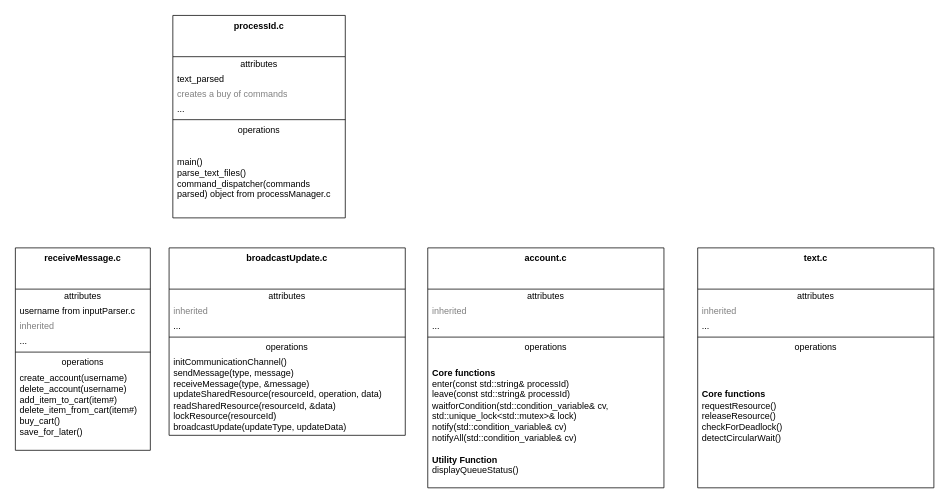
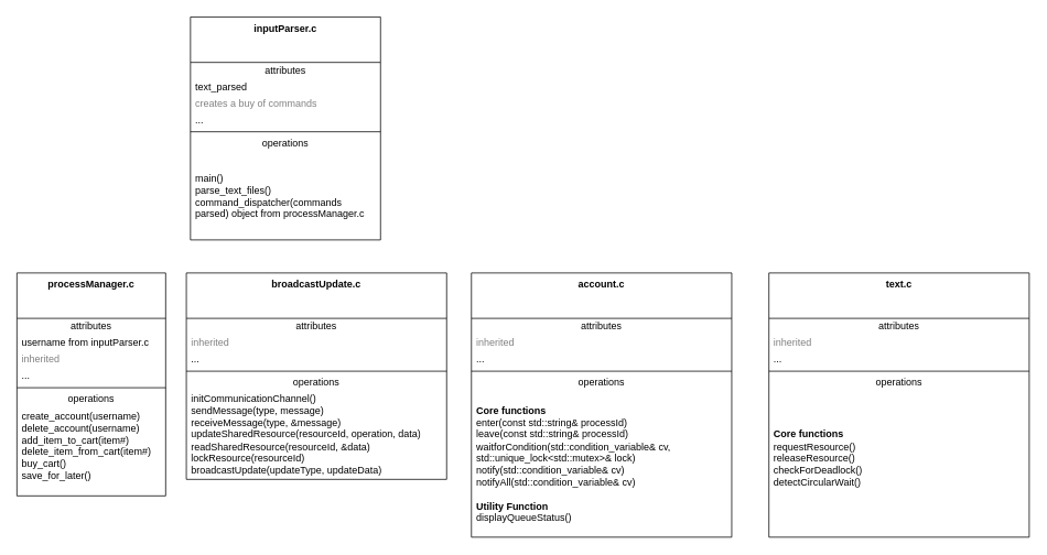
  <mxCell id="0" />
  <mxCell id="1" parent="0" />
- <mxCell id="2" value="&lt;b&gt;processId.c&lt;/b&gt;" style="swimlane;fontStyle=0;align=center;verticalAlign=top;childLayout=stackLayout;horizontal=1;startSize=55;horizontalStack=0;resizeParent=1;resizeParentMax=0;resizeLast=0;collapsible=0;marginBottom=0;html=1;whiteSpace=wrap;" vertex="1" parent="1"><mxGeometry x="230" y="20" width="230" height="270" as="geometry" /></mxCell>
+ <mxCell id="2" value="&lt;b&gt;inputParser.c&lt;/b&gt;" style="swimlane;fontStyle=0;align=center;verticalAlign=top;childLayout=stackLayout;horizontal=1;startSize=55;horizontalStack=0;resizeParent=1;resizeParentMax=0;resizeLast=0;collapsible=0;marginBottom=0;html=1;whiteSpace=wrap;" vertex="1" parent="1"><mxGeometry x="230" y="20" width="230" height="270" as="geometry" /></mxCell>
  <mxCell id="3" value="attributes" style="text;html=1;strokeColor=none;fillColor=none;align=center;verticalAlign=middle;spacingLeft=4;spacingRight=4;overflow=hidden;rotatable=0;points=[[0,0.5],[1,0.5]];portConstraint=eastwest;whiteSpace=wrap;" vertex="1" parent="2"><mxGeometry y="55" width="230" height="20" as="geometry" /></mxCell>
  <mxCell id="4" value="text_parsed" style="text;html=1;strokeColor=none;fillColor=none;align=left;verticalAlign=middle;spacingLeft=4;spacingRight=4;overflow=hidden;rotatable=0;points=[[0,0.5],[1,0.5]];portConstraint=eastwest;whiteSpace=wrap;" vertex="1" parent="2"><mxGeometry y="75" width="230" height="20" as="geometry" /></mxCell>
  <mxCell id="5" value="creates a buy of commands" style="text;html=1;strokeColor=none;fillColor=none;align=left;verticalAlign=middle;spacingLeft=4;spacingRight=4;overflow=hidden;rotatable=0;points=[[0,0.5],[1,0.5]];portConstraint=eastwest;fontColor=#808080;whiteSpace=wrap;" vertex="1" parent="2"><mxGeometry y="95" width="230" height="20" as="geometry" /></mxCell>
  <mxCell id="6" value="..." style="text;html=1;strokeColor=none;fillColor=none;align=left;verticalAlign=middle;spacingLeft=4;spacingRight=4;overflow=hidden;rotatable=0;points=[[0,0.5],[1,0.5]];portConstraint=eastwest;whiteSpace=wrap;" vertex="1" parent="2"><mxGeometry y="115" width="230" height="20" as="geometry" /></mxCell>
  <mxCell id="7" value="" style="line;strokeWidth=1;fillColor=none;align=left;verticalAlign=middle;spacingTop=-1;spacingLeft=3;spacingRight=3;rotatable=0;labelPosition=right;points=[];portConstraint=eastwest;" vertex="1" parent="2"><mxGeometry y="135" width="230" height="8" as="geometry" /></mxCell>
  <mxCell id="8" value="operations" style="text;html=1;strokeColor=none;fillColor=none;align=center;verticalAlign=middle;spacingLeft=4;spacingRight=4;overflow=hidden;rotatable=0;points=[[0,0.5],[1,0.5]];portConstraint=eastwest;whiteSpace=wrap;" vertex="1" parent="2"><mxGeometry y="143" width="230" height="20" as="geometry" /></mxCell>
  <mxCell id="9" value="main()&lt;div&gt;parse_text_files()&lt;/div&gt;&lt;div&gt;command_dispatcher(commands parsed) object from processManager.c&lt;/div&gt;" style="text;html=1;strokeColor=none;fillColor=none;align=left;verticalAlign=middle;spacingLeft=4;spacingRight=4;overflow=hidden;rotatable=0;points=[[0,0.5],[1,0.5]];portConstraint=eastwest;whiteSpace=wrap;" vertex="1" parent="2"><mxGeometry y="163" width="230" height="107" as="geometry" /></mxCell>
- <mxCell id="10" value="&lt;b&gt;receiveMessage.c&lt;/b&gt;" style="swimlane;fontStyle=0;align=center;verticalAlign=top;childLayout=stackLayout;horizontal=1;startSize=55;horizontalStack=0;resizeParent=1;resizeParentMax=0;resizeLast=0;collapsible=0;marginBottom=0;html=1;whiteSpace=wrap;" vertex="1" parent="1"><mxGeometry x="20" y="330" width="180" height="270" as="geometry" /></mxCell>
+ <mxCell id="10" value="&lt;b&gt;processManager.c&lt;/b&gt;" style="swimlane;fontStyle=0;align=center;verticalAlign=top;childLayout=stackLayout;horizontal=1;startSize=55;horizontalStack=0;resizeParent=1;resizeParentMax=0;resizeLast=0;collapsible=0;marginBottom=0;html=1;whiteSpace=wrap;" vertex="1" parent="1"><mxGeometry x="20" y="330" width="180" height="270" as="geometry" /></mxCell>
  <mxCell id="11" value="attributes" style="text;html=1;strokeColor=none;fillColor=none;align=center;verticalAlign=middle;spacingLeft=4;spacingRight=4;overflow=hidden;rotatable=0;points=[[0,0.5],[1,0.5]];portConstraint=eastwest;whiteSpace=wrap;" vertex="1" parent="10"><mxGeometry y="55" width="180" height="20" as="geometry" /></mxCell>
  <mxCell id="12" value="username from inputParser.c" style="text;html=1;strokeColor=none;fillColor=none;align=left;verticalAlign=middle;spacingLeft=4;spacingRight=4;overflow=hidden;rotatable=0;points=[[0,0.5],[1,0.5]];portConstraint=eastwest;whiteSpace=wrap;" vertex="1" parent="10"><mxGeometry y="75" width="180" height="20" as="geometry" /></mxCell>
  <mxCell id="13" value="inherited&amp;nbsp;" style="text;html=1;strokeColor=none;fillColor=none;align=left;verticalAlign=middle;spacingLeft=4;spacingRight=4;overflow=hidden;rotatable=0;points=[[0,0.5],[1,0.5]];portConstraint=eastwest;fontColor=#808080;whiteSpace=wrap;" vertex="1" parent="10"><mxGeometry y="95" width="180" height="20" as="geometry" /></mxCell>
  <mxCell id="14" value="..." style="text;html=1;strokeColor=none;fillColor=none;align=left;verticalAlign=middle;spacingLeft=4;spacingRight=4;overflow=hidden;rotatable=0;points=[[0,0.5],[1,0.5]];portConstraint=eastwest;whiteSpace=wrap;" vertex="1" parent="10"><mxGeometry y="115" width="180" height="20" as="geometry" /></mxCell>
  <mxCell id="15" value="" style="line;strokeWidth=1;fillColor=none;align=left;verticalAlign=middle;spacingTop=-1;spacingLeft=3;spacingRight=3;rotatable=0;labelPosition=right;points=[];portConstraint=eastwest;" vertex="1" parent="10"><mxGeometry y="135" width="180" height="8" as="geometry" /></mxCell>
  <mxCell id="16" value="operations" style="text;html=1;strokeColor=none;fillColor=none;align=center;verticalAlign=middle;spacingLeft=4;spacingRight=4;overflow=hidden;rotatable=0;points=[[0,0.5],[1,0.5]];portConstraint=eastwest;whiteSpace=wrap;" vertex="1" parent="10"><mxGeometry y="143" width="180" height="20" as="geometry" /></mxCell>
  <mxCell id="17" value="create_account(username)&lt;div&gt;delete_account(username)&lt;/div&gt;&lt;div&gt;add_item_to_cart(item#)&lt;/div&gt;&lt;div&gt;delete_item_from_cart(item#)&lt;/div&gt;&lt;div&gt;buy_cart()&lt;/div&gt;&lt;div&gt;save_for_later()&lt;/div&gt;&lt;div&gt;&lt;br&gt;&lt;/div&gt;" style="text;html=1;strokeColor=none;fillColor=none;align=left;verticalAlign=middle;spacingLeft=4;spacingRight=4;overflow=hidden;rotatable=0;points=[[0,0.5],[1,0.5]];portConstraint=eastwest;whiteSpace=wrap;" vertex="1" parent="10"><mxGeometry y="163" width="180" height="107" as="geometry" /></mxCell>
  <mxCell id="18" value="&lt;b&gt;broadcastUpdate.c&lt;/b&gt;" style="swimlane;fontStyle=0;align=center;verticalAlign=top;childLayout=stackLayout;horizontal=1;startSize=55;horizontalStack=0;resizeParent=1;resizeParentMax=0;resizeLast=0;collapsible=0;marginBottom=0;html=1;whiteSpace=wrap;" vertex="1" parent="1"><mxGeometry x="225" y="330" width="315" height="250" as="geometry" /></mxCell>
  <mxCell id="19" value="attributes" style="text;html=1;strokeColor=none;fillColor=none;align=center;verticalAlign=middle;spacingLeft=4;spacingRight=4;overflow=hidden;rotatable=0;points=[[0,0.5],[1,0.5]];portConstraint=eastwest;whiteSpace=wrap;" vertex="1" parent="18"><mxGeometry y="55" width="315" height="20" as="geometry" /></mxCell>
  <mxCell id="20" value="inherited&amp;nbsp;" style="text;html=1;strokeColor=none;fillColor=none;align=left;verticalAlign=middle;spacingLeft=4;spacingRight=4;overflow=hidden;rotatable=0;points=[[0,0.5],[1,0.5]];portConstraint=eastwest;fontColor=#808080;whiteSpace=wrap;" vertex="1" parent="18"><mxGeometry y="75" width="315" height="20" as="geometry" /></mxCell>
  <mxCell id="21" value="..." style="text;html=1;strokeColor=none;fillColor=none;align=left;verticalAlign=middle;spacingLeft=4;spacingRight=4;overflow=hidden;rotatable=0;points=[[0,0.5],[1,0.5]];portConstraint=eastwest;whiteSpace=wrap;" vertex="1" parent="18"><mxGeometry y="95" width="315" height="20" as="geometry" /></mxCell>
  <mxCell id="22" value="" style="line;strokeWidth=1;fillColor=none;align=left;verticalAlign=middle;spacingTop=-1;spacingLeft=3;spacingRight=3;rotatable=0;labelPosition=right;points=[];portConstraint=eastwest;" vertex="1" parent="18"><mxGeometry y="115" width="315" height="8" as="geometry" /></mxCell>
  <mxCell id="23" value="operations" style="text;html=1;strokeColor=none;fillColor=none;align=center;verticalAlign=middle;spacingLeft=4;spacingRight=4;overflow=hidden;rotatable=0;points=[[0,0.5],[1,0.5]];portConstraint=eastwest;whiteSpace=wrap;" vertex="1" parent="18"><mxGeometry y="123" width="315" height="20" as="geometry" /></mxCell>
  <mxCell id="24" value="initCommunicationChannel()&lt;div&gt;sendMessage(type, message)&lt;/div&gt;&lt;div&gt;receiveMessage(type, &amp;amp;message)&lt;/div&gt;&lt;div&gt;updateSharedResource(resourceId, operation, data)&lt;/div&gt;&lt;div&gt;readSharedResource(resourceId, &amp;amp;data)&lt;/div&gt;&lt;div&gt;lockResource(resourceId)&lt;/div&gt;&lt;div&gt;broadcastUpdate(updateType, updateData)&lt;br&gt;&lt;div&gt;&lt;br&gt;&lt;/div&gt;&lt;/div&gt;" style="text;html=1;strokeColor=none;fillColor=none;align=left;verticalAlign=middle;spacingLeft=4;spacingRight=4;overflow=hidden;rotatable=0;points=[[0,0.5],[1,0.5]];portConstraint=eastwest;whiteSpace=wrap;" vertex="1" parent="18"><mxGeometry y="143" width="315" height="107" as="geometry" /></mxCell>
  <mxCell id="25" value="&lt;b&gt;account.c&lt;/b&gt;" style="swimlane;fontStyle=0;align=center;verticalAlign=top;childLayout=stackLayout;horizontal=1;startSize=55;horizontalStack=0;resizeParent=1;resizeParentMax=0;resizeLast=0;collapsible=0;marginBottom=0;html=1;whiteSpace=wrap;" vertex="1" parent="1"><mxGeometry x="570" y="330" width="315" height="320" as="geometry" /></mxCell>
  <mxCell id="26" value="attributes" style="text;html=1;strokeColor=none;fillColor=none;align=center;verticalAlign=middle;spacingLeft=4;spacingRight=4;overflow=hidden;rotatable=0;points=[[0,0.5],[1,0.5]];portConstraint=eastwest;whiteSpace=wrap;" vertex="1" parent="25"><mxGeometry y="55" width="315" height="20" as="geometry" /></mxCell>
  <mxCell id="27" value="inherited&amp;nbsp;" style="text;html=1;strokeColor=none;fillColor=none;align=left;verticalAlign=middle;spacingLeft=4;spacingRight=4;overflow=hidden;rotatable=0;points=[[0,0.5],[1,0.5]];portConstraint=eastwest;fontColor=#808080;whiteSpace=wrap;" vertex="1" parent="25"><mxGeometry y="75" width="315" height="20" as="geometry" /></mxCell>
  <mxCell id="28" value="..." style="text;html=1;strokeColor=none;fillColor=none;align=left;verticalAlign=middle;spacingLeft=4;spacingRight=4;overflow=hidden;rotatable=0;points=[[0,0.5],[1,0.5]];portConstraint=eastwest;whiteSpace=wrap;" vertex="1" parent="25"><mxGeometry y="95" width="315" height="20" as="geometry" /></mxCell>
  <mxCell id="29" value="" style="line;strokeWidth=1;fillColor=none;align=left;verticalAlign=middle;spacingTop=-1;spacingLeft=3;spacingRight=3;rotatable=0;labelPosition=right;points=[];portConstraint=eastwest;" vertex="1" parent="25"><mxGeometry y="115" width="315" height="8" as="geometry" /></mxCell>
  <mxCell id="30" value="operations" style="text;html=1;strokeColor=none;fillColor=none;align=center;verticalAlign=middle;spacingLeft=4;spacingRight=4;overflow=hidden;rotatable=0;points=[[0,0.5],[1,0.5]];portConstraint=eastwest;whiteSpace=wrap;" vertex="1" parent="25"><mxGeometry y="123" width="315" height="20" as="geometry" /></mxCell>
  <mxCell id="31" value="&lt;div&gt;&lt;div&gt;&lt;b&gt;Core functions&lt;/b&gt;&lt;/div&gt;&lt;div&gt;enter(const std::string&amp;amp; processId)&lt;/div&gt;&lt;/div&gt;&lt;div&gt;leave(const std::string&amp;amp; processId)&lt;/div&gt;&lt;div&gt;waitforCondition(std::condition_variable&amp;amp; cv, std::unique_lock&amp;lt;std::mutex&amp;gt;&amp;amp; lock)&lt;/div&gt;&lt;div&gt;notify(std::condition_variable&amp;amp; cv)&lt;/div&gt;&lt;div&gt;notifyAll(std::condition_variable&amp;amp; cv)&lt;/div&gt;&lt;div&gt;&lt;br&gt;&lt;/div&gt;&lt;div&gt;&lt;b&gt;Utility Function&lt;/b&gt;&lt;/div&gt;&lt;div&gt;displayQueueStatus()&lt;/div&gt;" style="text;html=1;strokeColor=none;fillColor=none;align=left;verticalAlign=middle;spacingLeft=4;spacingRight=4;overflow=hidden;rotatable=0;points=[[0,0.5],[1,0.5]];portConstraint=eastwest;whiteSpace=wrap;" vertex="1" parent="25"><mxGeometry y="143" width="315" height="177" as="geometry" /></mxCell>
  <mxCell id="32" value="&lt;b&gt;text.c&lt;/b&gt;" style="swimlane;fontStyle=0;align=center;verticalAlign=top;childLayout=stackLayout;horizontal=1;startSize=55;horizontalStack=0;resizeParent=1;resizeParentMax=0;resizeLast=0;collapsible=0;marginBottom=0;html=1;whiteSpace=wrap;" vertex="1" parent="1"><mxGeometry x="930" y="330" width="315" height="320" as="geometry" /></mxCell>
  <mxCell id="33" value="attributes" style="text;html=1;strokeColor=none;fillColor=none;align=center;verticalAlign=middle;spacingLeft=4;spacingRight=4;overflow=hidden;rotatable=0;points=[[0,0.5],[1,0.5]];portConstraint=eastwest;whiteSpace=wrap;" vertex="1" parent="32"><mxGeometry y="55" width="315" height="20" as="geometry" /></mxCell>
  <mxCell id="34" value="inherited&amp;nbsp;" style="text;html=1;strokeColor=none;fillColor=none;align=left;verticalAlign=middle;spacingLeft=4;spacingRight=4;overflow=hidden;rotatable=0;points=[[0,0.5],[1,0.5]];portConstraint=eastwest;fontColor=#808080;whiteSpace=wrap;" vertex="1" parent="32"><mxGeometry y="75" width="315" height="20" as="geometry" /></mxCell>
  <mxCell id="35" value="..." style="text;html=1;strokeColor=none;fillColor=none;align=left;verticalAlign=middle;spacingLeft=4;spacingRight=4;overflow=hidden;rotatable=0;points=[[0,0.5],[1,0.5]];portConstraint=eastwest;whiteSpace=wrap;" vertex="1" parent="32"><mxGeometry y="95" width="315" height="20" as="geometry" /></mxCell>
  <mxCell id="36" value="" style="line;strokeWidth=1;fillColor=none;align=left;verticalAlign=middle;spacingTop=-1;spacingLeft=3;spacingRight=3;rotatable=0;labelPosition=right;points=[];portConstraint=eastwest;" vertex="1" parent="32"><mxGeometry y="115" width="315" height="8" as="geometry" /></mxCell>
  <mxCell id="37" value="operations" style="text;html=1;strokeColor=none;fillColor=none;align=center;verticalAlign=middle;spacingLeft=4;spacingRight=4;overflow=hidden;rotatable=0;points=[[0,0.5],[1,0.5]];portConstraint=eastwest;whiteSpace=wrap;" vertex="1" parent="32"><mxGeometry y="123" width="315" height="20" as="geometry" /></mxCell>
  <mxCell id="38" value="&lt;div&gt;&lt;div&gt;&lt;b&gt;Core functions&lt;/b&gt;&lt;/div&gt;&lt;div&gt;requestResource()&lt;/div&gt;&lt;/div&gt;&lt;div&gt;releaseResource()&lt;/div&gt;&lt;div&gt;checkForDeadlock()&lt;/div&gt;&lt;div&gt;detectCircularWait()&lt;/div&gt;&lt;div&gt;&lt;br&gt;&lt;/div&gt;" style="text;html=1;strokeColor=none;fillColor=none;align=left;verticalAlign=middle;spacingLeft=4;spacingRight=4;overflow=hidden;rotatable=0;points=[[0,0.5],[1,0.5]];portConstraint=eastwest;whiteSpace=wrap;" vertex="1" parent="32"><mxGeometry y="143" width="315" height="177" as="geometry" /></mxCell>
